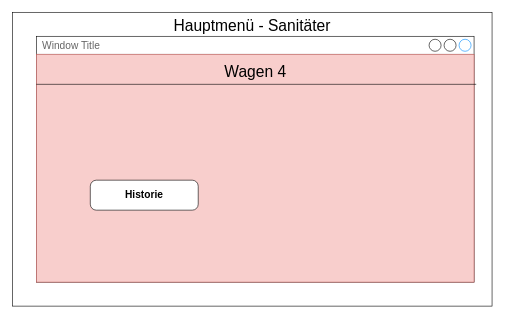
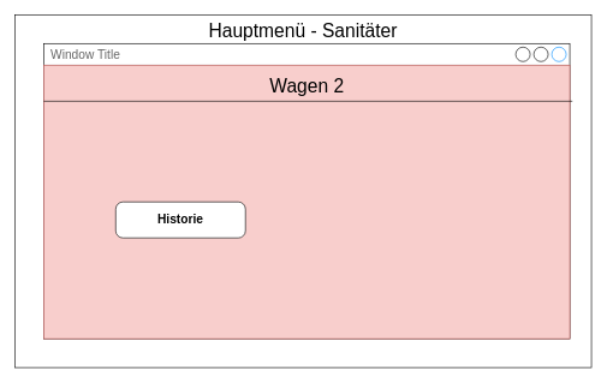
  <mxCell id="0" />
  <mxCell id="1" parent="0" />
  <mxCell id="2" value="Hauptmenü - Sanitäter" style="rounded=0;whiteSpace=wrap;html=1;fontSize=26;verticalAlign=top;" vertex="1" parent="1"><mxGeometry x="20" y="20" width="800" height="490" as="geometry" /></mxCell>
  <mxCell id="3" value="Window Title" style="strokeWidth=1;shadow=0;dashed=0;align=center;html=1;shape=mxgraph.mockup.containers.window;align=left;verticalAlign=top;spacingLeft=8;strokeColor2=#008cff;strokeColor3=#c4c4c4;fontColor=#666666;mainText=;fontSize=17;labelBackgroundColor=none;" vertex="1" parent="1"><mxGeometry x="60" y="60" width="730" height="410" as="geometry" /></mxCell>
  <mxCell id="4" value="" style="rounded=0;whiteSpace=wrap;html=1;fillColor=#f8cecc;strokeColor=#b85450;" vertex="1" parent="1"><mxGeometry x="60" y="90" width="730" height="380" as="geometry" /></mxCell>
- <mxCell id="5" value="Wagen 4" style="text;html=1;strokeColor=none;fillColor=none;align=center;verticalAlign=middle;whiteSpace=wrap;rounded=0;fontSize=26;" vertex="1" parent="1"><mxGeometry x="356.5" y="110" width="137" height="20" as="geometry" /></mxCell>
+ <mxCell id="5" value="Wagen 2" style="text;html=1;strokeColor=none;fillColor=none;align=center;verticalAlign=middle;whiteSpace=wrap;rounded=0;fontSize=26;" vertex="1" parent="1"><mxGeometry x="356.5" y="110" width="137" height="20" as="geometry" /></mxCell>
  <mxCell id="6" value="" style="endArrow=none;html=1;fontSize=26;exitX=0;exitY=0.132;exitDx=0;exitDy=0;exitPerimeter=0;entryX=1.005;entryY=0.132;entryDx=0;entryDy=0;entryPerimeter=0;" edge="1" parent="1" source="4" target="4"><mxGeometry width="50" height="50" relative="1" as="geometry"><mxPoint x="90" y="190" as="sourcePoint" /><mxPoint x="140" y="140" as="targetPoint" /></mxGeometry></mxCell>
- <mxCell id="7" value="Historie" style="strokeWidth=1;shadow=0;dashed=0;align=center;html=1;shape=mxgraph.mockup.buttons.button;mainText=;buttonStyle=round;fontSize=17;fontStyle=1;whiteSpace=wrap;" vertex="1" parent="1"><mxGeometry x="150" y="300" width="180" height="50" as="geometry" /></mxCell>
+ <mxCell id="7" value="Historie" style="strokeWidth=1;shadow=0;dashed=0;align=center;html=1;shape=mxgraph.mockup.buttons.button;mainText=;buttonStyle=round;fontSize=17;fontStyle=1;whiteSpace=wrap;" vertex="1" parent="1"><mxGeometry x="160" y="280" width="180" height="50" as="geometry" /></mxCell>
